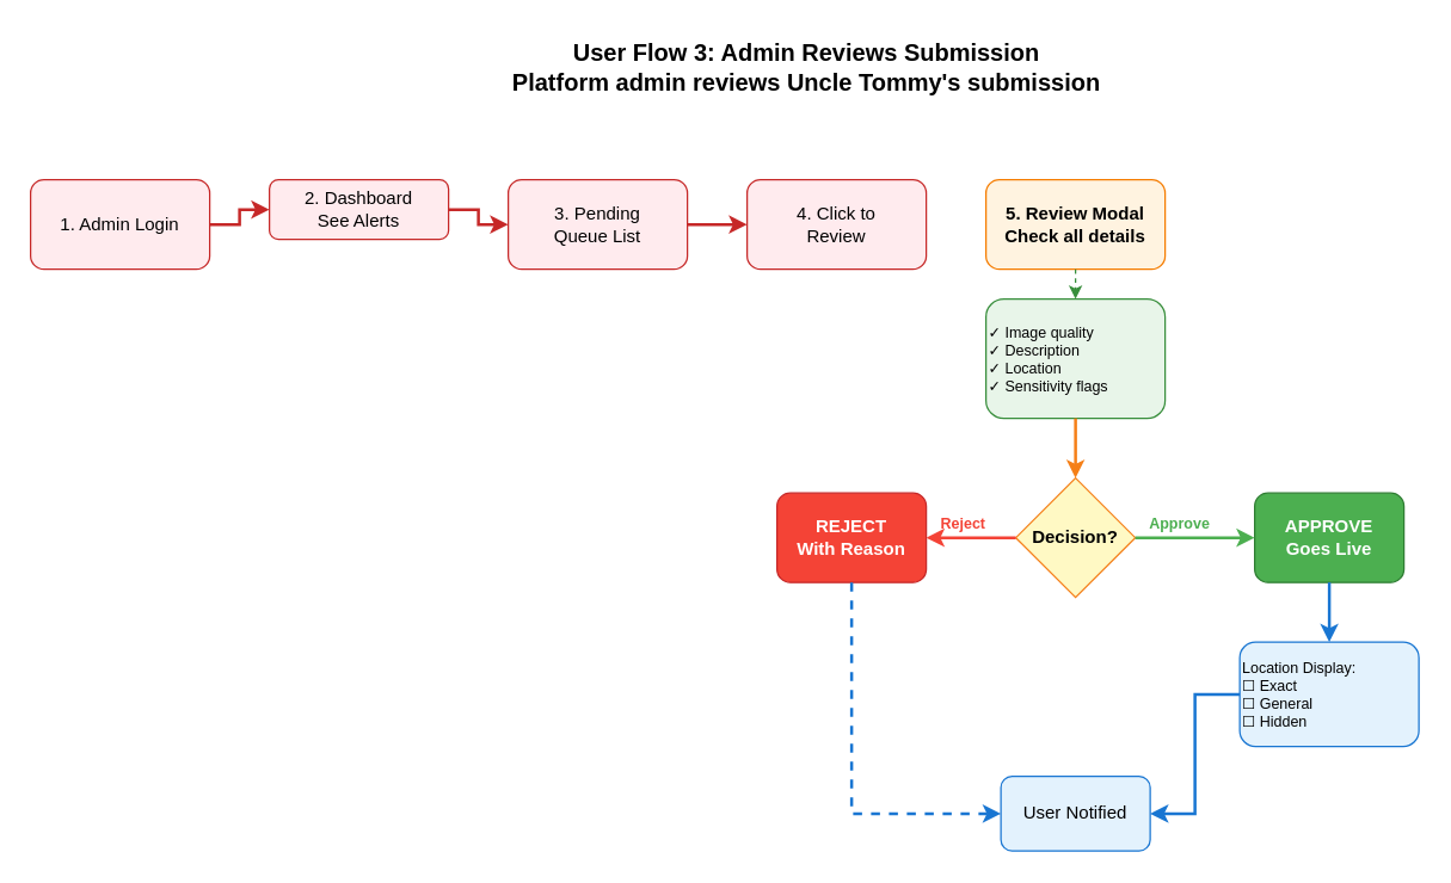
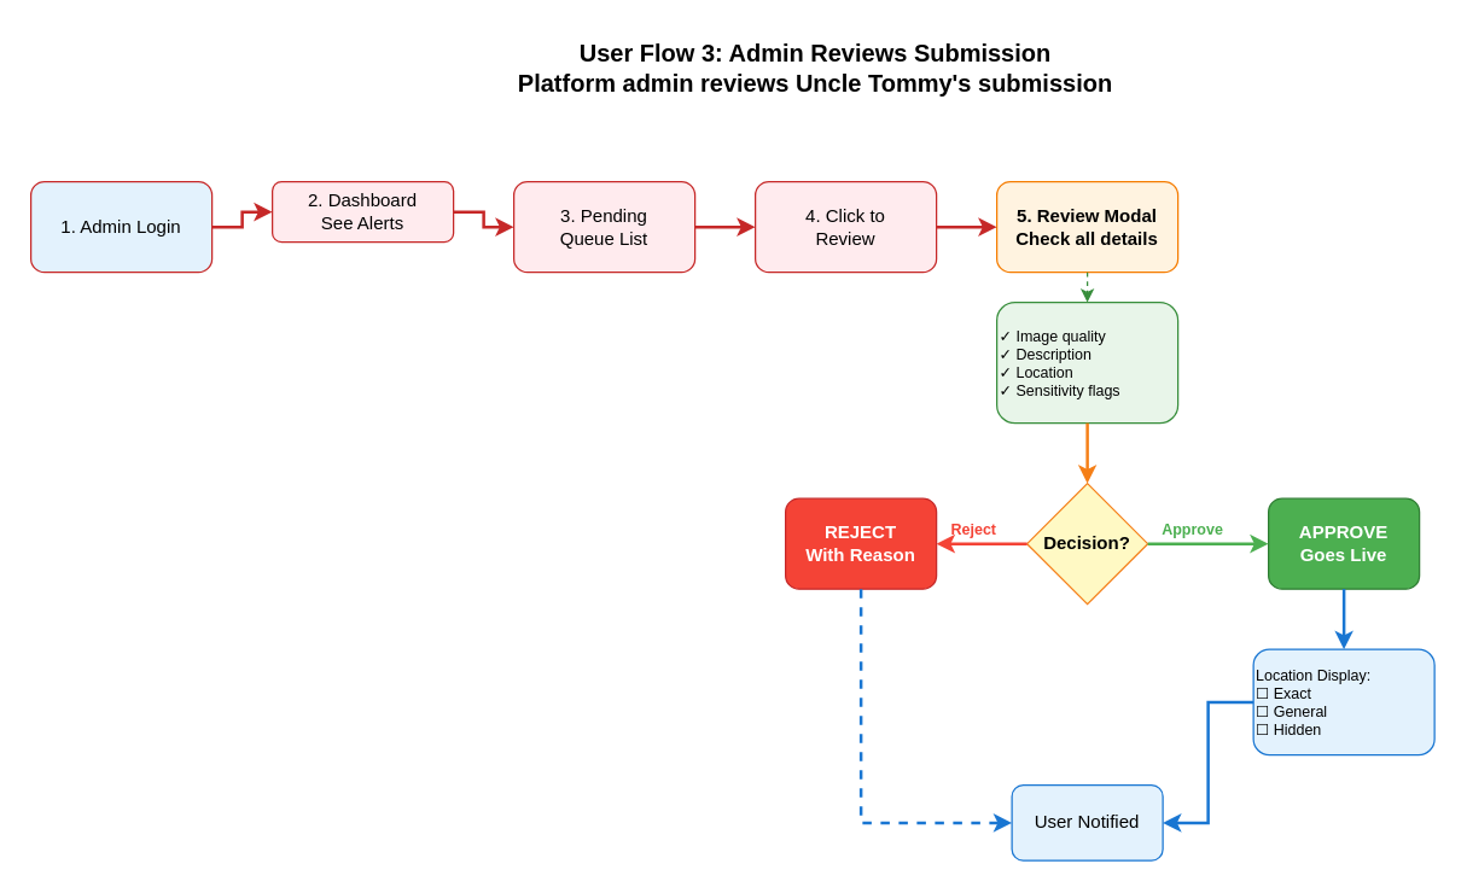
  <mxCell id="0" />
  <mxCell id="1" parent="0" />
  <mxCell id="2" value="User Flow 3: Admin Reviews Submission&#10;Platform admin reviews Uncle Tommy's submission" style="text;html=1;strokeColor=none;fillColor=none;align=center;verticalAlign=middle;whiteSpace=wrap;rounded=0;fontSize=16;fontStyle=1" vertex="1" parent="1"><mxGeometry x="240" y="20" width="600" height="50" as="geometry" /></mxCell>
- <mxCell id="3" value="1. Admin Login" style="rounded=1;whiteSpace=wrap;html=1;fillColor=#FFEBEE;strokeColor=#C62828;" vertex="1" parent="1"><mxGeometry x="20" y="120" width="120" height="60" as="geometry" /></mxCell>
+ <mxCell id="3" value="1. Admin Login" style="rounded=1;whiteSpace=wrap;html=1;fillColor=#e3f2fd;strokeColor=#C62828;" vertex="1" parent="1"><mxGeometry x="20" y="120" width="120" height="60" as="geometry" /></mxCell>
  <mxCell id="4" value="2. Dashboard&#10;See Alerts" style="rounded=1;whiteSpace=wrap;html=1;fillColor=#FFEBEE;strokeColor=#C62828;" vertex="1" parent="1"><mxGeometry x="180" y="120" width="120" height="40" as="geometry" /></mxCell>
  <mxCell id="5" value="3. Pending&#10;Queue List" style="rounded=1;whiteSpace=wrap;html=1;fillColor=#FFEBEE;strokeColor=#C62828;" vertex="1" parent="1"><mxGeometry x="340" y="120" width="120" height="60" as="geometry" /></mxCell>
  <mxCell id="6" value="4. Click to&#10;Review" style="rounded=1;whiteSpace=wrap;html=1;fillColor=#FFEBEE;strokeColor=#C62828;" vertex="1" parent="1"><mxGeometry x="500" y="120" width="120" height="60" as="geometry" /></mxCell>
  <mxCell id="7" value="5. Review Modal&#10;Check all details" style="rounded=1;whiteSpace=wrap;html=1;fillColor=#FFF3E0;strokeColor=#F57C00;fontStyle=1" vertex="1" parent="1"><mxGeometry x="660" y="120" width="120" height="60" as="geometry" /></mxCell>
  <mxCell id="8" value="✓ Image quality&#10;✓ Description&#10;✓ Location&#10;✓ Sensitivity flags" style="rounded=1;whiteSpace=wrap;html=1;fillColor=#E8F5E9;strokeColor=#388E3C;fontSize=10;align=left;" vertex="1" parent="1"><mxGeometry x="660" y="200" width="120" height="80" as="geometry" /></mxCell>
  <mxCell id="9" value="Decision?" style="rhombus;whiteSpace=wrap;html=1;fillColor=#FFF9C4;strokeColor=#F57F17;fontStyle=1" vertex="1" parent="1"><mxGeometry x="680" y="320" width="80" height="80" as="geometry" /></mxCell>
  <mxCell id="10" value="APPROVE&#10;Goes Live" style="rounded=1;whiteSpace=wrap;html=1;fillColor=#4CAF50;strokeColor=#2E7D32;fontColor=#FFFFFF;fontStyle=1" vertex="1" parent="1"><mxGeometry x="840" y="330" width="100" height="60" as="geometry" /></mxCell>
  <mxCell id="11" value="REJECT&#10;With Reason" style="rounded=1;whiteSpace=wrap;html=1;fillColor=#F44336;strokeColor=#C62828;fontColor=#FFFFFF;fontStyle=1" vertex="1" parent="1"><mxGeometry x="520" y="330" width="100" height="60" as="geometry" /></mxCell>
  <mxCell id="12" value="Location Display:&#10;☐ Exact&#10;☐ General&#10;☐ Hidden" style="rounded=1;whiteSpace=wrap;html=1;fillColor=#E3F2FD;strokeColor=#1976D2;fontSize=10;align=left;" vertex="1" parent="1"><mxGeometry x="830" y="430" width="120" height="70" as="geometry" /></mxCell>
  <mxCell id="13" value="User Notified" style="rounded=1;whiteSpace=wrap;html=1;fillColor=#E3F2FD;strokeColor=#1976D2;" vertex="1" parent="1"><mxGeometry x="670" y="520" width="100" height="50" as="geometry" /></mxCell>
  <mxCell id="14" style="edgeStyle=orthogonalEdgeStyle;rounded=0;orthogonalLoop=1;jettySize=auto;html=1;exitX=1;exitY=0.5;exitDx=0;exitDy=0;entryX=0;entryY=0.5;entryDx=0;entryDy=0;strokeWidth=2;strokeColor=#C62828;" edge="1" parent="1" source="3" target="4"><mxGeometry relative="1" as="geometry" /></mxCell>
  <mxCell id="15" style="edgeStyle=orthogonalEdgeStyle;rounded=0;orthogonalLoop=1;jettySize=auto;html=1;exitX=1;exitY=0.5;exitDx=0;exitDy=0;entryX=0;entryY=0.5;entryDx=0;entryDy=0;strokeWidth=2;strokeColor=#C62828;" edge="1" parent="1" source="4" target="5"><mxGeometry relative="1" as="geometry" /></mxCell>
  <mxCell id="16" style="edgeStyle=orthogonalEdgeStyle;rounded=0;orthogonalLoop=1;jettySize=auto;html=1;exitX=1;exitY=0.5;exitDx=0;exitDy=0;entryX=0;entryY=0.5;entryDx=0;entryDy=0;strokeWidth=2;strokeColor=#C62828;" edge="1" parent="1" source="5" target="6"><mxGeometry relative="1" as="geometry" /></mxCell>
+ <mxCell id="17" style="edgeStyle=orthogonalEdgeStyle;rounded=0;orthogonalLoop=1;jettySize=auto;html=1;exitX=1;exitY=0.5;exitDx=0;exitDy=0;entryX=0;entryY=0.5;entryDx=0;entryDy=0;strokeWidth=2;strokeColor=#C62828;" edge="1" parent="1" source="6" target="7"><mxGeometry relative="1" as="geometry" /></mxCell>
  <mxCell id="18" style="edgeStyle=orthogonalEdgeStyle;rounded=0;orthogonalLoop=1;jettySize=auto;html=1;exitX=0.5;exitY=1;exitDx=0;exitDy=0;entryX=0.5;entryY=0;entryDx=0;entryDy=0;strokeWidth=1;strokeColor=#388E3C;dashed=1;" edge="1" parent="1" source="7" target="8"><mxGeometry relative="1" as="geometry" /></mxCell>
  <mxCell id="19" style="edgeStyle=orthogonalEdgeStyle;rounded=0;orthogonalLoop=1;jettySize=auto;html=1;exitX=0.5;exitY=1;exitDx=0;exitDy=0;entryX=0.5;entryY=0;entryDx=0;entryDy=0;strokeWidth=2;strokeColor=#F57F17;" edge="1" parent="1" source="8" target="9"><mxGeometry relative="1" as="geometry" /></mxCell>
  <mxCell id="20" style="edgeStyle=orthogonalEdgeStyle;rounded=0;orthogonalLoop=1;jettySize=auto;html=1;exitX=1;exitY=0.5;exitDx=0;exitDy=0;entryX=0;entryY=0.5;entryDx=0;entryDy=0;strokeWidth=2;strokeColor=#4CAF50;" edge="1" parent="1" source="9" target="10"><mxGeometry relative="1" as="geometry" /></mxCell>
  <mxCell id="21" style="edgeStyle=orthogonalEdgeStyle;rounded=0;orthogonalLoop=1;jettySize=auto;html=1;exitX=0;exitY=0.5;exitDx=0;exitDy=0;entryX=1;entryY=0.5;entryDx=0;entryDy=0;strokeWidth=2;strokeColor=#F44336;" edge="1" parent="1" source="9" target="11"><mxGeometry relative="1" as="geometry" /></mxCell>
  <mxCell id="22" style="edgeStyle=orthogonalEdgeStyle;rounded=0;orthogonalLoop=1;jettySize=auto;html=1;exitX=0.5;exitY=1;exitDx=0;exitDy=0;entryX=0.5;entryY=0;entryDx=0;entryDy=0;strokeWidth=2;strokeColor=#1976D2;" edge="1" parent="1" source="10" target="12"><mxGeometry relative="1" as="geometry" /></mxCell>
  <mxCell id="23" style="edgeStyle=orthogonalEdgeStyle;rounded=0;orthogonalLoop=1;jettySize=auto;html=1;exitX=0.5;exitY=1;exitDx=0;exitDy=0;entryX=0;entryY=0.5;entryDx=0;entryDy=0;strokeWidth=2;strokeColor=#1976D2;dashed=1;" edge="1" parent="1" source="11" target="13"><mxGeometry relative="1" as="geometry" /></mxCell>
  <mxCell id="24" style="edgeStyle=orthogonalEdgeStyle;rounded=0;orthogonalLoop=1;jettySize=auto;html=1;exitX=0;exitY=0.5;exitDx=0;exitDy=0;entryX=1;entryY=0.5;entryDx=0;entryDy=0;strokeWidth=2;strokeColor=#1976D2;" edge="1" parent="1" source="12" target="13"><mxGeometry relative="1" as="geometry" /></mxCell>
  <mxCell id="25" value="Approve" style="text;html=1;strokeColor=none;fillColor=none;align=center;verticalAlign=middle;whiteSpace=wrap;rounded=0;fontSize=10;fontColor=#4CAF50;fontStyle=1" vertex="1" parent="1"><mxGeometry x="760" y="340" width="60" height="20" as="geometry" /></mxCell>
  <mxCell id="26" value="Reject" style="text;html=1;strokeColor=none;fillColor=none;align=center;verticalAlign=middle;whiteSpace=wrap;rounded=0;fontSize=10;fontColor=#F44336;fontStyle=1" vertex="1" parent="1"><mxGeometry x="620" y="340" width="50" height="20" as="geometry" /></mxCell>
